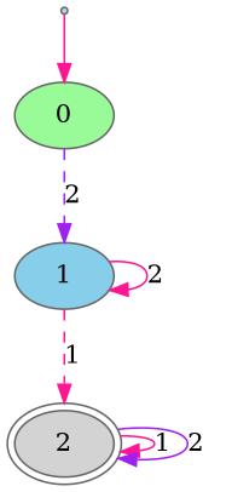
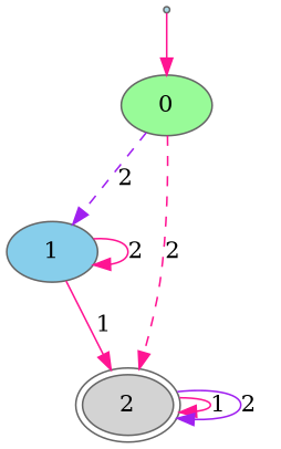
  digraph {
    node [color=gray40 style=filled]
    edge [color=deeppink style=solid]
    F0 [fillcolor=lightblue shape=point]
    0 [fillcolor=palegreen]
    1 [fillcolor=skyblue]
    2 [fillcolor=lightgrey peripheries=2]
    F0 -> 0
    0 -> 1 [color=purple label=2 style=dashed]
+   0 -> 2 [label=2 style=dashed]
    1 -> 1 [label=2]
-   1 -> 2 [label=1 style=dashed]
+   1 -> 2 [label=1]
    2 -> 2 [label=1]
    2 -> 2 [color=purple label=2]
  }
